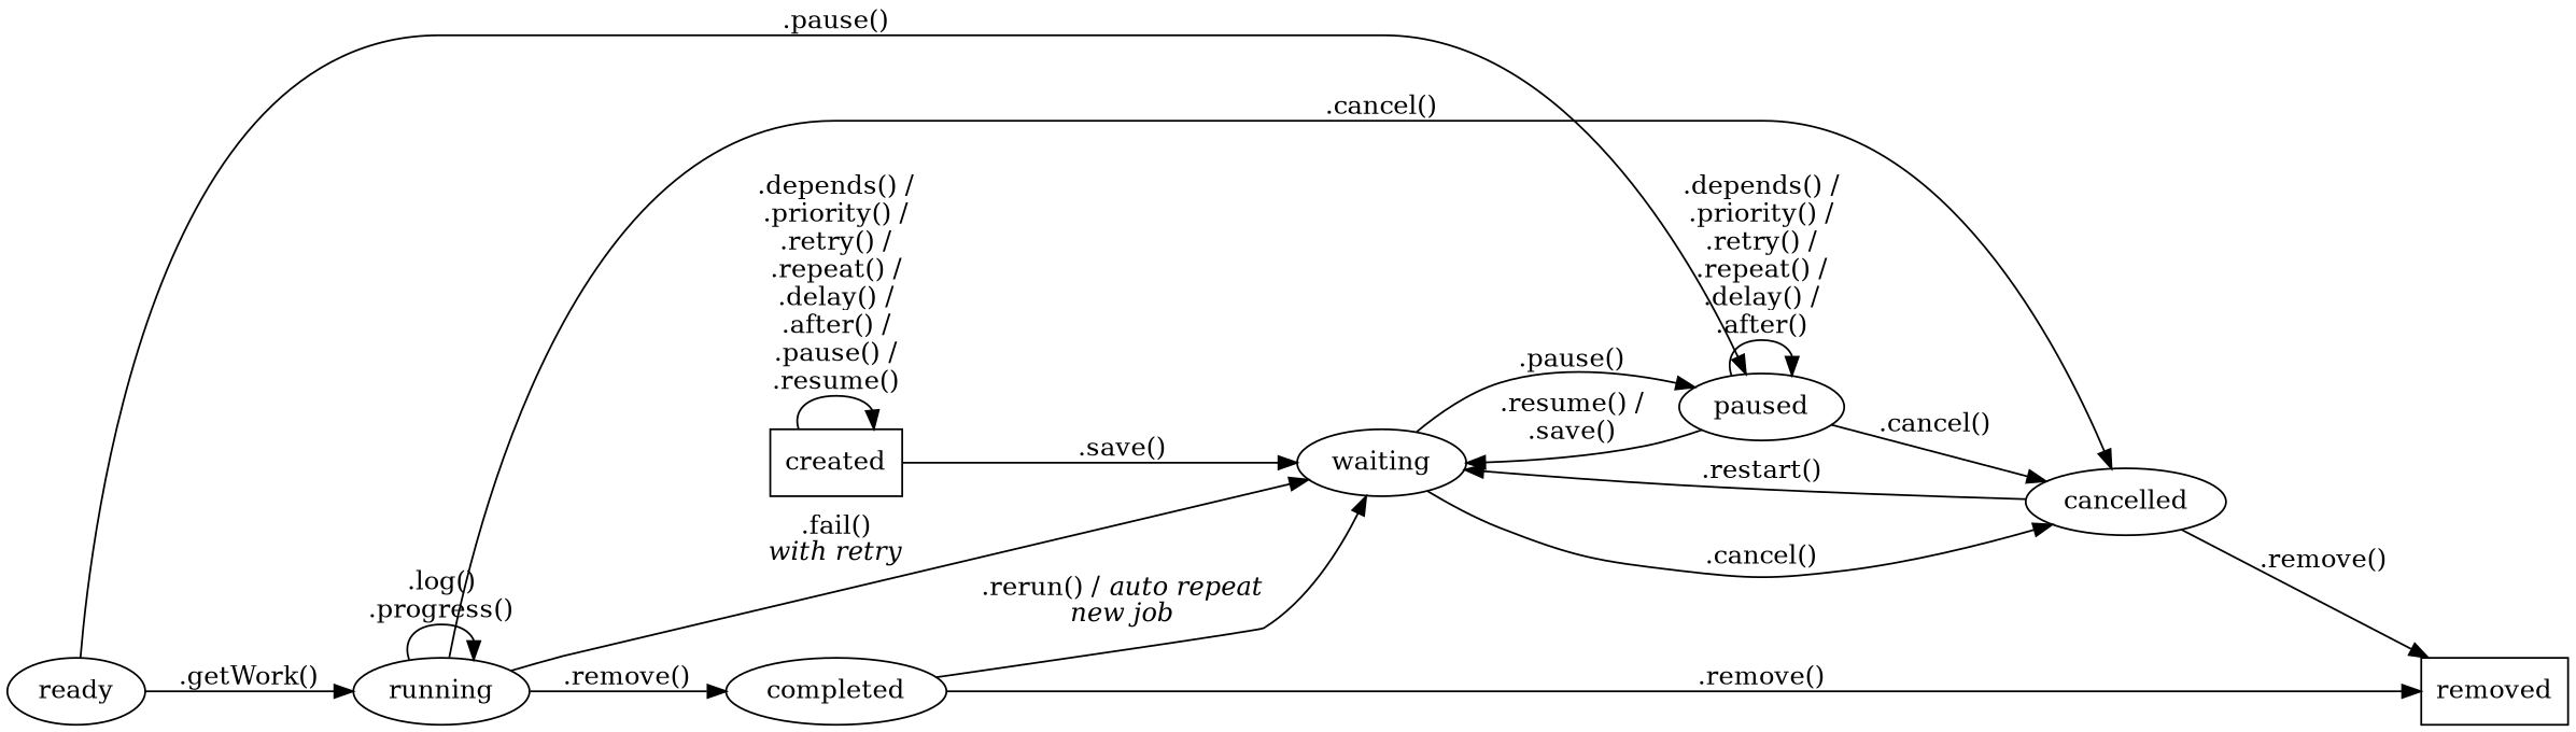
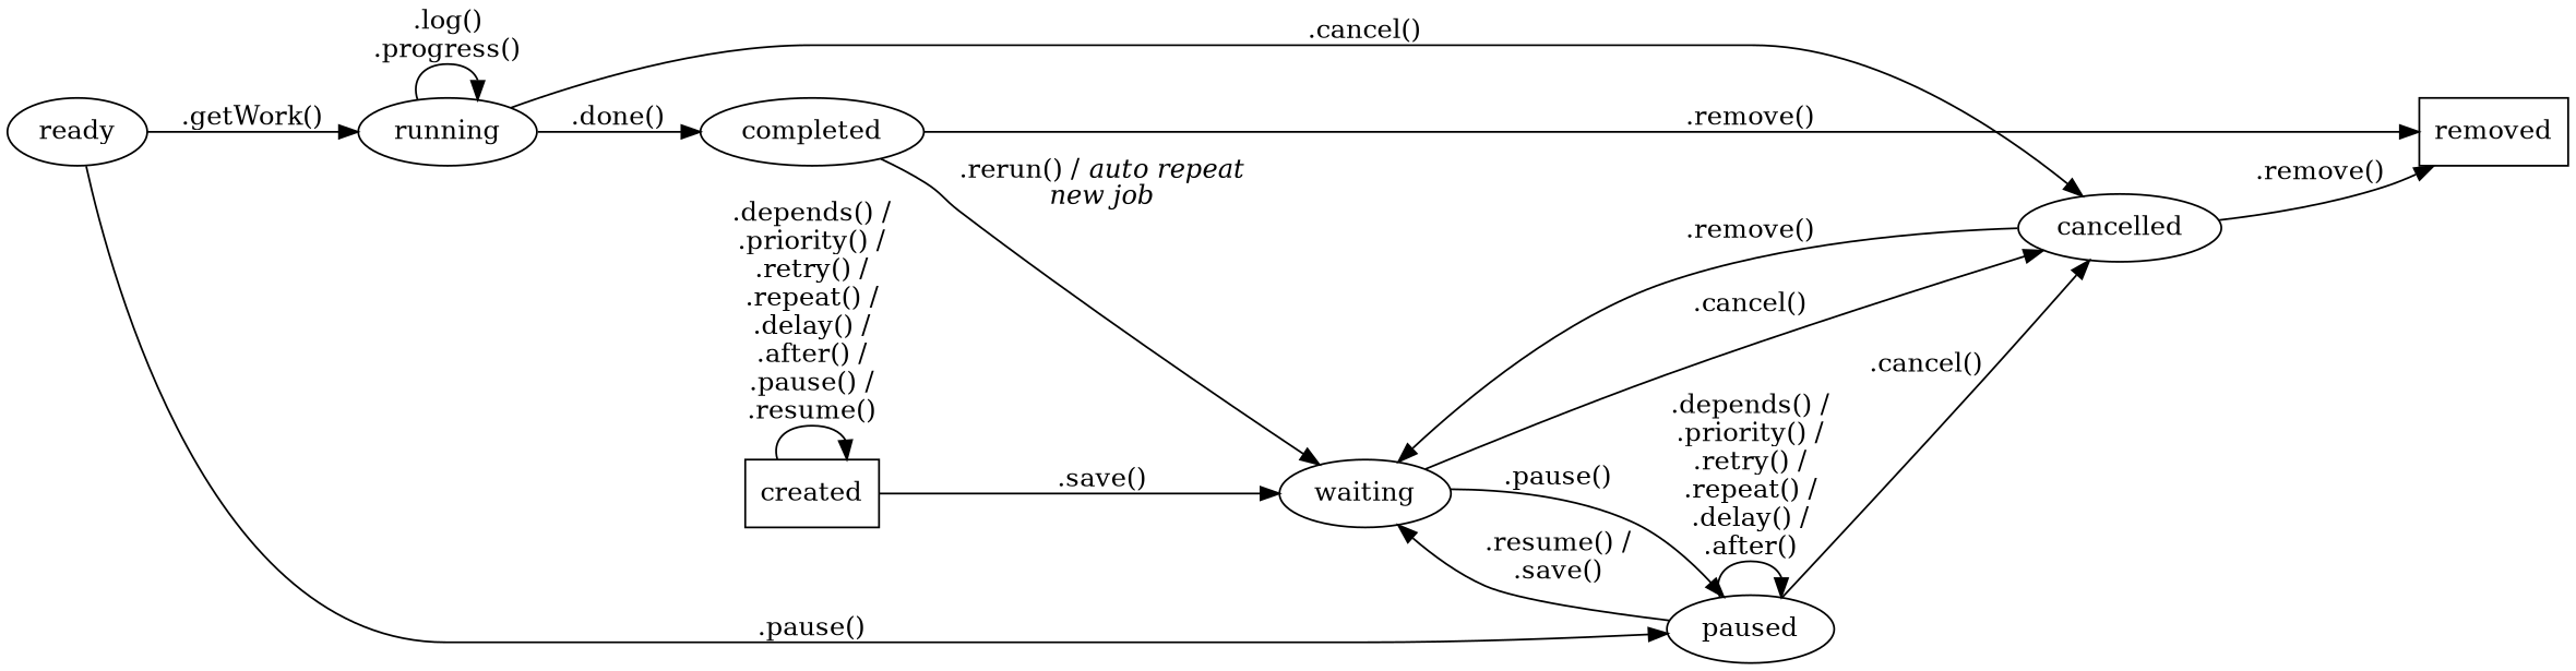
  digraph {
    mclimit=1.0
    rankdir=LR
    splines=spline
    created [shape=box]
    waiting
    paused
    cancelled
    ready
    running
    removed [shape=box]
    completed
    created -> created [label=".depends() /\n.priority() /\n.retry() /\n.repeat() /\n.delay() /\n.after() /\n.pause() /\n.resume()"]
    created -> waiting [label=".save()" weight=100.0]
    waiting -> paused [label=".pause()"]
    waiting -> cancelled [label=".cancel()"]
    paused -> waiting [label=".resume() /\n.save()"]
    paused -> paused [label=".depends() /\n.priority() /\n.retry() /\n.repeat() /\n.delay() /\n.after()"]
    paused -> cancelled [label=".cancel()"]
-   cancelled -> waiting [label=".restart()"]
+   cancelled -> waiting [label=".remove()"]
    cancelled -> removed [label=".remove()"]
    ready -> paused [label=".pause()"]
    ready -> running [label=".getWork()" weight=100.0]
-   running -> waiting [label=<.fail()<BR/><I>with retry</I>>]
    running -> cancelled [label=".cancel()"]
    running -> running [label=".log()\n.progress()"]
-   running -> completed [label=".remove()" weight=100.0]
+   running -> completed [label=".done()" weight=100.0]
    completed -> waiting [label=<.rerun() / <I>auto repeat</I><BR/><I>new job</I>>]
    completed -> removed [label=".remove()" weight=100.0]
  }
